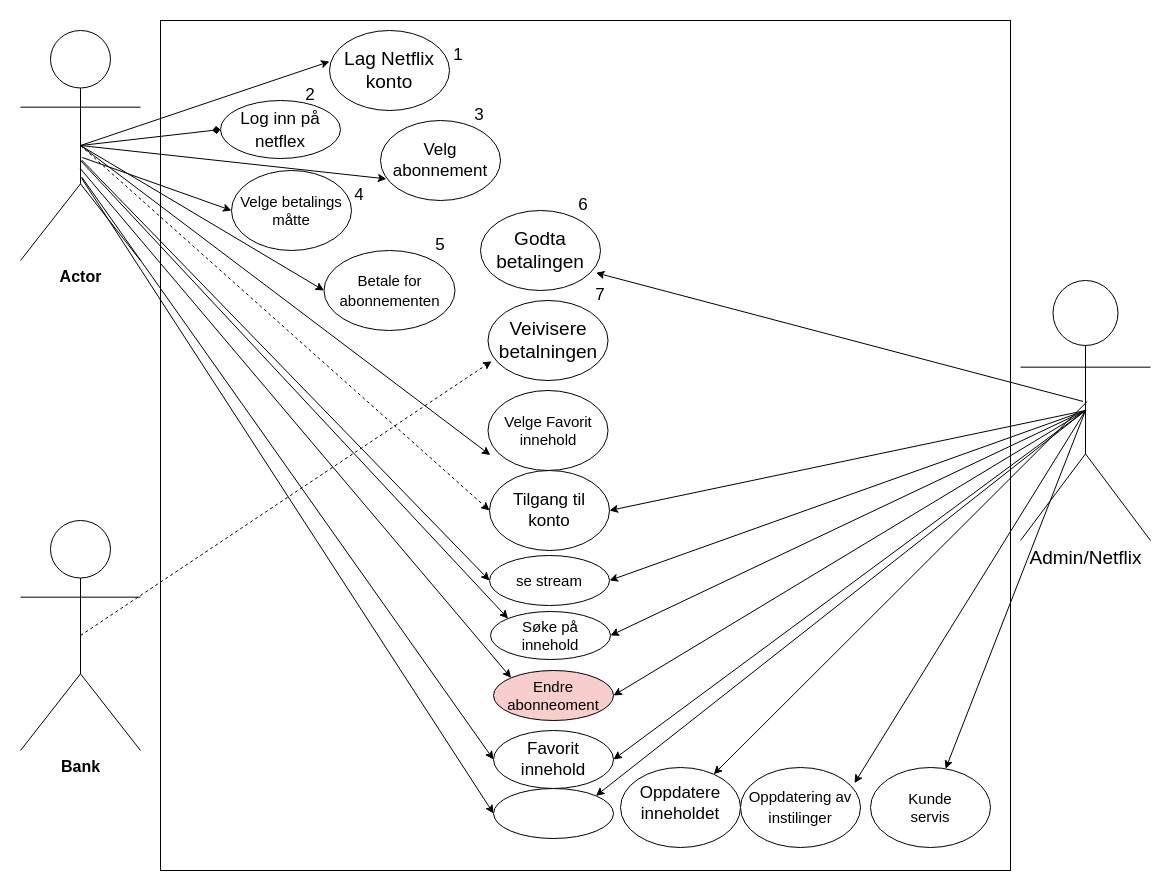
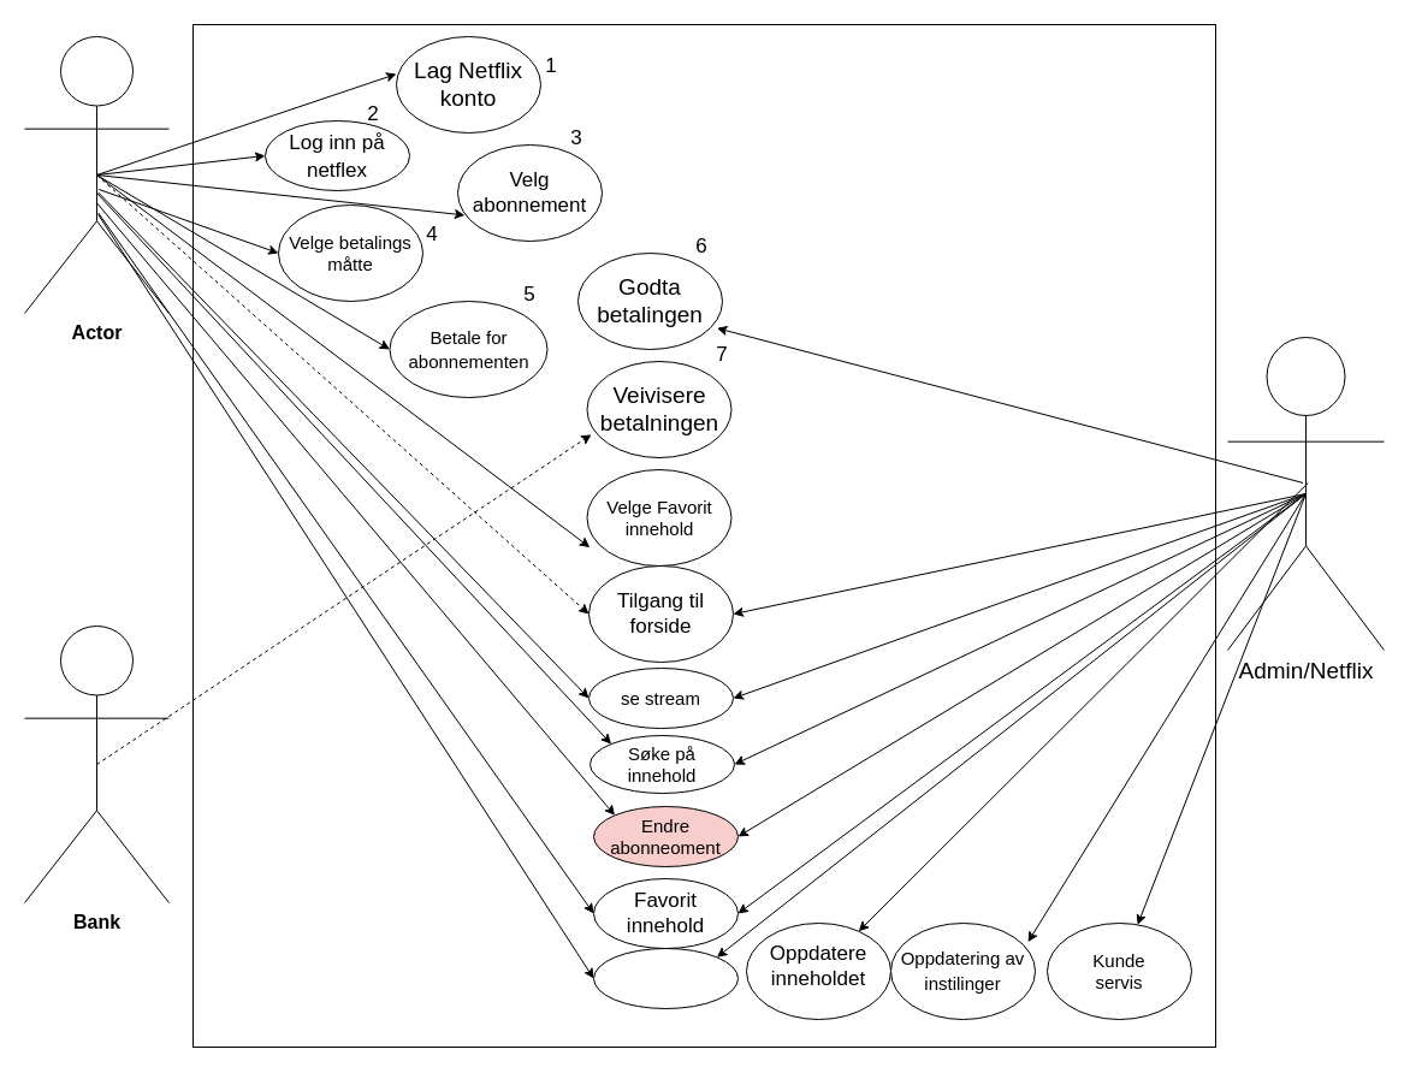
  <mxCell id="0" />
  <mxCell id="1" parent="0" />
  <mxCell id="2" value="" style="whiteSpace=wrap;html=1;aspect=fixed;fontSize=15;" vertex="1" parent="1"><mxGeometry x="160" y="20" width="850" height="850" as="geometry" /></mxCell>
  <mxCell id="3" value="Actor" style="shape=umlActor;verticalLabelPosition=bottom;verticalAlign=top;html=1;align=center;fontStyle=1;horizontal=1;fontSize=16;strokeColor=#000000;" vertex="1" parent="1"><mxGeometry x="20" y="30" width="120" height="230" as="geometry" /></mxCell>
  <mxCell id="4" value="Admin/Netflix" style="shape=umlActor;verticalLabelPosition=bottom;verticalAlign=top;html=1;fontSize=19;" vertex="1" parent="1"><mxGeometry x="1020" y="280" width="130" height="260" as="geometry" /></mxCell>
  <mxCell id="5" value="Bank&lt;br&gt;" style="shape=umlActor;verticalLabelPosition=bottom;verticalAlign=top;html=1;align=center;fontStyle=1;horizontal=1;fontSize=16;" vertex="1" parent="1"><mxGeometry x="20" y="520" width="120" height="230" as="geometry" /></mxCell>
  <mxCell id="6" value="&lt;font style=&quot;font-size: 15px;&quot;&gt;Betale for&lt;br style=&quot;&quot;&gt;abonnementen&lt;/font&gt;" style="ellipse;whiteSpace=wrap;html=1;fontSize=16;" vertex="1" parent="1"><mxGeometry x="323.5" y="250" width="131" height="80" as="geometry" /></mxCell>
  <mxCell id="7" value="Veivisere betalningen" style="ellipse;whiteSpace=wrap;html=1;fontSize=19;" vertex="1" parent="1"><mxGeometry x="487.5" y="300" width="120" height="80" as="geometry" /></mxCell>
  <mxCell id="8" value="Lag Netflix konto" style="ellipse;whiteSpace=wrap;html=1;fontSize=19;" vertex="1" parent="1"><mxGeometry x="329" y="30" width="120" height="80" as="geometry" /></mxCell>
  <mxCell id="9" value="Godta betalingen" style="ellipse;whiteSpace=wrap;html=1;fontSize=19;" vertex="1" parent="1"><mxGeometry x="480" y="210" width="120" height="80" as="geometry" /></mxCell>
  <mxCell id="10" value="&lt;font style=&quot;font-size: 17px;&quot;&gt;Log inn på netflex&lt;/font&gt;" style="ellipse;whiteSpace=wrap;html=1;fontSize=19;" vertex="1" parent="1"><mxGeometry x="220" y="100" width="120" height="58" as="geometry" /></mxCell>
- <mxCell id="11" value="Tilgang til konto" style="ellipse;whiteSpace=wrap;html=1;fontSize=17;" vertex="1" parent="1"><mxGeometry x="489" y="470" width="120" height="80" as="geometry" /></mxCell>
+ <mxCell id="11" value="Tilgang til forside" style="ellipse;whiteSpace=wrap;html=1;fontSize=17;" vertex="1" parent="1"><mxGeometry x="489" y="470" width="120" height="80" as="geometry" /></mxCell>
  <mxCell id="12" value="se stream" style="ellipse;whiteSpace=wrap;html=1;strokeColor=#000000;fontSize=15;" vertex="1" parent="1"><mxGeometry x="489" y="555" width="120" height="50" as="geometry" /></mxCell>
  <mxCell id="13" value="" style="ellipse;whiteSpace=wrap;html=1;strokeColor=#000000;fontSize=15;" vertex="1" parent="1"><mxGeometry x="490" y="611" width="120" height="48" as="geometry" /></mxCell>
  <mxCell id="14" value="Søke på innehold" style="text;html=1;strokeColor=none;fillColor=none;align=center;verticalAlign=middle;whiteSpace=wrap;rounded=0;fontSize=15;" vertex="1" parent="1"><mxGeometry x="520" y="620" width="60" height="30" as="geometry" /></mxCell>
  <mxCell id="15" value="Endre abonneoment" style="ellipse;whiteSpace=wrap;html=1;strokeColor=#000000;fontSize=15;fillColor=#f8cecc;" vertex="1" parent="1"><mxGeometry x="493" y="670" width="120" height="50" as="geometry" /></mxCell>
  <mxCell id="16" value="" style="ellipse;whiteSpace=wrap;html=1;strokeColor=#000000;fontSize=17;" vertex="1" parent="1"><mxGeometry x="493" y="730" width="120" height="58" as="geometry" /></mxCell>
  <mxCell id="17" value="" style="ellipse;whiteSpace=wrap;html=1;strokeColor=#000000;fontSize=17;" vertex="1" parent="1"><mxGeometry x="493" y="788" width="120" height="50" as="geometry" /></mxCell>
  <mxCell id="18" value="Favorit innehold" style="text;html=1;strokeColor=none;fillColor=none;align=center;verticalAlign=middle;whiteSpace=wrap;rounded=0;fontSize=17;" vertex="1" parent="1"><mxGeometry x="523" y="744" width="60" height="30" as="geometry" /></mxCell>
  <mxCell id="19" value="" style="ellipse;whiteSpace=wrap;html=1;strokeColor=#000000;fontSize=17;" vertex="1" parent="1"><mxGeometry x="620" y="767" width="120" height="80" as="geometry" /></mxCell>
  <mxCell id="20" value="Oppdatere inneholdet" style="text;html=1;strokeColor=none;fillColor=none;align=center;verticalAlign=middle;whiteSpace=wrap;rounded=0;fontSize=17;" vertex="1" parent="1"><mxGeometry x="650" y="788" width="60" height="30" as="geometry" /></mxCell>
  <mxCell id="21" value="&lt;font style=&quot;font-size: 15px;&quot;&gt;Oppdatering av instilinger&lt;/font&gt;" style="ellipse;whiteSpace=wrap;html=1;strokeColor=#000000;fontSize=17;" vertex="1" parent="1"><mxGeometry x="740" y="767" width="120" height="80" as="geometry" /></mxCell>
  <mxCell id="22" value="" style="ellipse;whiteSpace=wrap;html=1;strokeColor=#000000;fontSize=15;" vertex="1" parent="1"><mxGeometry x="870" y="767" width="120" height="80" as="geometry" /></mxCell>
  <mxCell id="23" value="Kunde servis" style="text;html=1;strokeColor=none;fillColor=none;align=center;verticalAlign=middle;whiteSpace=wrap;rounded=0;fontSize=15;" vertex="1" parent="1"><mxGeometry x="900" y="792" width="60" height="30" as="geometry" /></mxCell>
  <mxCell id="24" value="" style="endArrow=classic;html=1;rounded=0;fontSize=15;exitX=0.5;exitY=0.5;exitDx=0;exitDy=0;exitPerimeter=0;entryX=0;entryY=0.5;entryDx=0;entryDy=0;" edge="1" parent="1" source="3" target="6"><mxGeometry width="50" height="50" relative="1" as="geometry"><mxPoint x="570" y="460" as="sourcePoint" /><mxPoint x="620" y="410" as="targetPoint" /></mxGeometry></mxCell>
  <mxCell id="25" value="" style="endArrow=classic;html=1;rounded=0;fontSize=15;exitX=0.514;exitY=0.465;exitDx=0;exitDy=0;exitPerimeter=0;" edge="1" parent="1" source="4" target="19"><mxGeometry width="50" height="50" relative="1" as="geometry"><mxPoint x="570" y="460" as="sourcePoint" /><mxPoint x="620" y="410" as="targetPoint" /></mxGeometry></mxCell>
  <mxCell id="26" value="" style="endArrow=classic;html=1;rounded=0;fontSize=15;exitX=0.5;exitY=0.5;exitDx=0;exitDy=0;exitPerimeter=0;entryX=0.95;entryY=0.195;entryDx=0;entryDy=0;entryPerimeter=0;" edge="1" parent="1" source="4" target="21"><mxGeometry width="50" height="50" relative="1" as="geometry"><mxPoint x="570" y="460" as="sourcePoint" /><mxPoint x="620" y="410" as="targetPoint" /></mxGeometry></mxCell>
  <mxCell id="27" value="" style="endArrow=classic;html=1;rounded=0;fontSize=15;exitX=0.5;exitY=0.5;exitDx=0;exitDy=0;exitPerimeter=0;" edge="1" parent="1" source="4" target="22"><mxGeometry width="50" height="50" relative="1" as="geometry"><mxPoint x="570" y="460" as="sourcePoint" /><mxPoint x="620" y="410" as="targetPoint" /></mxGeometry></mxCell>
  <mxCell id="28" value="" style="endArrow=classic;html=1;rounded=0;fontSize=15;exitX=0.5;exitY=0.5;exitDx=0;exitDy=0;exitPerimeter=0;entryX=0;entryY=0.388;entryDx=0;entryDy=0;entryPerimeter=0;" edge="1" parent="1" source="3" target="8"><mxGeometry width="50" height="50" relative="1" as="geometry"><mxPoint x="570" y="460" as="sourcePoint" /><mxPoint x="620" y="410" as="targetPoint" /></mxGeometry></mxCell>
  <mxCell id="29" value="" style="endArrow=classic;html=1;rounded=0;fontSize=15;exitX=0.481;exitY=0.465;exitDx=0;exitDy=0;exitPerimeter=0;entryX=0.962;entryY=0.779;entryDx=0;entryDy=0;entryPerimeter=0;" edge="1" parent="1" source="4" target="9"><mxGeometry width="50" height="50" relative="1" as="geometry"><mxPoint x="570" y="460" as="sourcePoint" /><mxPoint x="620" y="410" as="targetPoint" /></mxGeometry></mxCell>
  <mxCell id="30" value="" style="endArrow=classic;html=1;rounded=0;fontSize=15;exitX=0.5;exitY=0.5;exitDx=0;exitDy=0;exitPerimeter=0;entryX=0.03;entryY=0.76;entryDx=0;entryDy=0;entryPerimeter=0;dashed=1;" edge="1" parent="1" source="5" target="7"><mxGeometry width="50" height="50" relative="1" as="geometry"><mxPoint x="570" y="460" as="sourcePoint" /><mxPoint x="620" y="410" as="targetPoint" /></mxGeometry></mxCell>
  <mxCell id="31" value="" style="endArrow=classic;html=1;rounded=0;fontSize=15;exitX=0.5;exitY=0.5;exitDx=0;exitDy=0;exitPerimeter=0;entryX=0;entryY=0.5;entryDx=0;entryDy=0;dashed=1;" edge="1" parent="1" source="3" target="11"><mxGeometry width="50" height="50" relative="1" as="geometry"><mxPoint x="570" y="460" as="sourcePoint" /><mxPoint x="620" y="410" as="targetPoint" /></mxGeometry></mxCell>
  <mxCell id="32" value="" style="endArrow=classic;html=1;rounded=0;fontSize=15;exitX=0.51;exitY=0.563;exitDx=0;exitDy=0;exitPerimeter=0;entryX=0;entryY=0.5;entryDx=0;entryDy=0;" edge="1" parent="1" source="3" target="12"><mxGeometry width="50" height="50" relative="1" as="geometry"><mxPoint x="570" y="460" as="sourcePoint" /><mxPoint x="620" y="410" as="targetPoint" /></mxGeometry></mxCell>
  <mxCell id="33" value="" style="endArrow=classic;html=1;rounded=0;fontSize=15;exitX=0.498;exitY=0.6;exitDx=0;exitDy=0;exitPerimeter=0;entryX=0;entryY=0;entryDx=0;entryDy=0;" edge="1" parent="1" source="3" target="15"><mxGeometry width="50" height="50" relative="1" as="geometry"><mxPoint x="570" y="460" as="sourcePoint" /><mxPoint x="620" y="410" as="targetPoint" /></mxGeometry></mxCell>
  <mxCell id="34" value="" style="endArrow=classic;html=1;rounded=0;fontSize=15;exitX=0.51;exitY=0.643;exitDx=0;exitDy=0;exitPerimeter=0;entryX=0;entryY=0.5;entryDx=0;entryDy=0;" edge="1" parent="1" source="3" target="17"><mxGeometry width="50" height="50" relative="1" as="geometry"><mxPoint x="570" y="460" as="sourcePoint" /><mxPoint x="620" y="410" as="targetPoint" /></mxGeometry></mxCell>
  <mxCell id="35" value="" style="endArrow=classic;html=1;rounded=0;fontSize=15;exitX=0.51;exitY=0.637;exitDx=0;exitDy=0;exitPerimeter=0;entryX=0;entryY=0.5;entryDx=0;entryDy=0;" edge="1" parent="1" source="3" target="16"><mxGeometry width="50" height="50" relative="1" as="geometry"><mxPoint x="570" y="460" as="sourcePoint" /><mxPoint x="620" y="410" as="targetPoint" /></mxGeometry></mxCell>
  <mxCell id="36" value="" style="endArrow=classic;html=1;rounded=0;fontSize=15;entryX=0;entryY=0;entryDx=0;entryDy=0;" edge="1" parent="1" target="13"><mxGeometry width="50" height="50" relative="1" as="geometry"><mxPoint x="80" y="160" as="sourcePoint" /><mxPoint x="620" y="440" as="targetPoint" /></mxGeometry></mxCell>
- <mxCell id="37" value="" style="endArrow=diamond;html=1;rounded=0;fontSize=15;exitX=0.5;exitY=0.5;exitDx=0;exitDy=0;exitPerimeter=0;entryX=0;entryY=0.5;entryDx=0;entryDy=0;" edge="1" parent="1" source="3" target="10"><mxGeometry width="50" height="50" relative="1" as="geometry"><mxPoint x="570" y="480" as="sourcePoint" /><mxPoint x="620" y="430" as="targetPoint" /></mxGeometry></mxCell>
+ <mxCell id="37" value="" style="endArrow=classic;html=1;rounded=0;fontSize=15;exitX=0.5;exitY=0.5;exitDx=0;exitDy=0;exitPerimeter=0;entryX=0;entryY=0.5;entryDx=0;entryDy=0;" edge="1" parent="1" source="3" target="10"><mxGeometry width="50" height="50" relative="1" as="geometry"><mxPoint x="570" y="480" as="sourcePoint" /><mxPoint x="620" y="430" as="targetPoint" /></mxGeometry></mxCell>
  <mxCell id="38" value="" style="endArrow=classic;html=1;rounded=0;fontSize=15;exitX=0.5;exitY=0.5;exitDx=0;exitDy=0;exitPerimeter=0;entryX=1;entryY=0.5;entryDx=0;entryDy=0;" edge="1" parent="1" source="4" target="11"><mxGeometry width="50" height="50" relative="1" as="geometry"><mxPoint x="660" y="530" as="sourcePoint" /><mxPoint x="710" y="480" as="targetPoint" /></mxGeometry></mxCell>
  <mxCell id="39" value="" style="endArrow=classic;html=1;rounded=0;fontSize=15;exitX=0.5;exitY=0.5;exitDx=0;exitDy=0;exitPerimeter=0;entryX=1;entryY=0.5;entryDx=0;entryDy=0;" edge="1" parent="1" source="4" target="12"><mxGeometry width="50" height="50" relative="1" as="geometry"><mxPoint x="660" y="530" as="sourcePoint" /><mxPoint x="710" y="480" as="targetPoint" /></mxGeometry></mxCell>
  <mxCell id="40" value="" style="endArrow=classic;html=1;rounded=0;fontSize=15;exitX=0.5;exitY=0.5;exitDx=0;exitDy=0;exitPerimeter=0;entryX=1;entryY=0.5;entryDx=0;entryDy=0;" edge="1" parent="1" source="4" target="13"><mxGeometry width="50" height="50" relative="1" as="geometry"><mxPoint x="660" y="530" as="sourcePoint" /><mxPoint x="710" y="480" as="targetPoint" /></mxGeometry></mxCell>
  <mxCell id="41" value="" style="endArrow=classic;html=1;rounded=0;fontSize=15;exitX=0.5;exitY=0.5;exitDx=0;exitDy=0;exitPerimeter=0;entryX=1;entryY=0.5;entryDx=0;entryDy=0;" edge="1" parent="1" source="4" target="15"><mxGeometry width="50" height="50" relative="1" as="geometry"><mxPoint x="660" y="530" as="sourcePoint" /><mxPoint x="710" y="480" as="targetPoint" /></mxGeometry></mxCell>
  <mxCell id="42" value="" style="endArrow=classic;html=1;rounded=0;fontSize=15;exitX=0.5;exitY=0.5;exitDx=0;exitDy=0;exitPerimeter=0;entryX=1;entryY=0.5;entryDx=0;entryDy=0;" edge="1" parent="1" source="4" target="16"><mxGeometry width="50" height="50" relative="1" as="geometry"><mxPoint x="660" y="530" as="sourcePoint" /><mxPoint x="710" y="480" as="targetPoint" /></mxGeometry></mxCell>
  <mxCell id="43" value="" style="endArrow=classic;html=1;rounded=0;fontSize=15;exitX=0.5;exitY=0.5;exitDx=0;exitDy=0;exitPerimeter=0;entryX=1;entryY=0;entryDx=0;entryDy=0;" edge="1" parent="1" source="4" target="17"><mxGeometry width="50" height="50" relative="1" as="geometry"><mxPoint x="660" y="530" as="sourcePoint" /><mxPoint x="710" y="480" as="targetPoint" /></mxGeometry></mxCell>
  <mxCell id="44" value="Velge betalings måtte" style="ellipse;whiteSpace=wrap;html=1;strokeColor=#000000;fontSize=15;" vertex="1" parent="1"><mxGeometry x="231" y="170" width="120" height="80" as="geometry" /></mxCell>
  <mxCell id="45" value="" style="endArrow=classic;html=1;rounded=0;fontSize=15;exitX=0.514;exitY=0.552;exitDx=0;exitDy=0;exitPerimeter=0;entryX=0;entryY=0.5;entryDx=0;entryDy=0;" edge="1" parent="1" source="3" target="44"><mxGeometry width="50" height="50" relative="1" as="geometry"><mxPoint x="630" y="440" as="sourcePoint" /><mxPoint x="680" y="390" as="targetPoint" /></mxGeometry></mxCell>
  <mxCell id="46" value="Velge Favorit innehold" style="ellipse;whiteSpace=wrap;html=1;strokeColor=#000000;fontSize=15;" vertex="1" parent="1"><mxGeometry x="487.5" y="390" width="120" height="80" as="geometry" /></mxCell>
  <mxCell id="47" value="Velg abonnement" style="ellipse;whiteSpace=wrap;html=1;strokeColor=#000000;fontSize=17;" vertex="1" parent="1"><mxGeometry x="380" y="120" width="120" height="80" as="geometry" /></mxCell>
  <mxCell id="48" value="" style="endArrow=classic;html=1;rounded=0;fontSize=17;exitX=0.5;exitY=0.5;exitDx=0;exitDy=0;exitPerimeter=0;entryX=0.049;entryY=0.73;entryDx=0;entryDy=0;entryPerimeter=0;" edge="1" parent="1" source="3" target="47"><mxGeometry width="50" height="50" relative="1" as="geometry"><mxPoint x="490" y="360" as="sourcePoint" /><mxPoint x="380" y="180" as="targetPoint" /></mxGeometry></mxCell>
  <mxCell id="49" value="" style="endArrow=classic;html=1;rounded=0;fontSize=17;exitX=0.5;exitY=0.5;exitDx=0;exitDy=0;exitPerimeter=0;entryX=0.019;entryY=0.807;entryDx=0;entryDy=0;entryPerimeter=0;" edge="1" parent="1" source="3" target="46"><mxGeometry width="50" height="50" relative="1" as="geometry"><mxPoint x="490" y="440" as="sourcePoint" /><mxPoint x="540" y="390" as="targetPoint" /></mxGeometry></mxCell>
  <mxCell id="50" value="1" style="text;html=1;strokeColor=none;fillColor=none;align=center;verticalAlign=middle;whiteSpace=wrap;rounded=0;fontSize=17;" vertex="1" parent="1"><mxGeometry x="427.5" y="40" width="60" height="30" as="geometry" /></mxCell>
  <mxCell id="51" value="2" style="text;html=1;strokeColor=none;fillColor=none;align=center;verticalAlign=middle;whiteSpace=wrap;rounded=0;fontSize=17;" vertex="1" parent="1"><mxGeometry x="280" y="80" width="60" height="30" as="geometry" /></mxCell>
  <mxCell id="52" value="3" style="text;html=1;strokeColor=none;fillColor=none;align=center;verticalAlign=middle;whiteSpace=wrap;rounded=0;fontSize=17;" vertex="1" parent="1"><mxGeometry x="449" y="100" width="60" height="30" as="geometry" /></mxCell>
  <mxCell id="53" value="4" style="text;html=1;strokeColor=none;fillColor=none;align=center;verticalAlign=middle;whiteSpace=wrap;rounded=0;fontSize=17;" vertex="1" parent="1"><mxGeometry x="329" y="180" width="60" height="30" as="geometry" /></mxCell>
  <mxCell id="54" value="5" style="text;html=1;strokeColor=none;fillColor=none;align=center;verticalAlign=middle;whiteSpace=wrap;rounded=0;fontSize=17;" vertex="1" parent="1"><mxGeometry x="410" y="230" width="60" height="30" as="geometry" /></mxCell>
  <mxCell id="55" value="6" style="text;html=1;strokeColor=none;fillColor=none;align=center;verticalAlign=middle;whiteSpace=wrap;rounded=0;fontSize=17;" vertex="1" parent="1"><mxGeometry x="553" y="190" width="60" height="30" as="geometry" /></mxCell>
  <mxCell id="56" value="7" style="text;html=1;strokeColor=none;fillColor=none;align=center;verticalAlign=middle;whiteSpace=wrap;rounded=0;fontSize=17;" vertex="1" parent="1"><mxGeometry x="570" y="280" width="60" height="30" as="geometry" /></mxCell>
